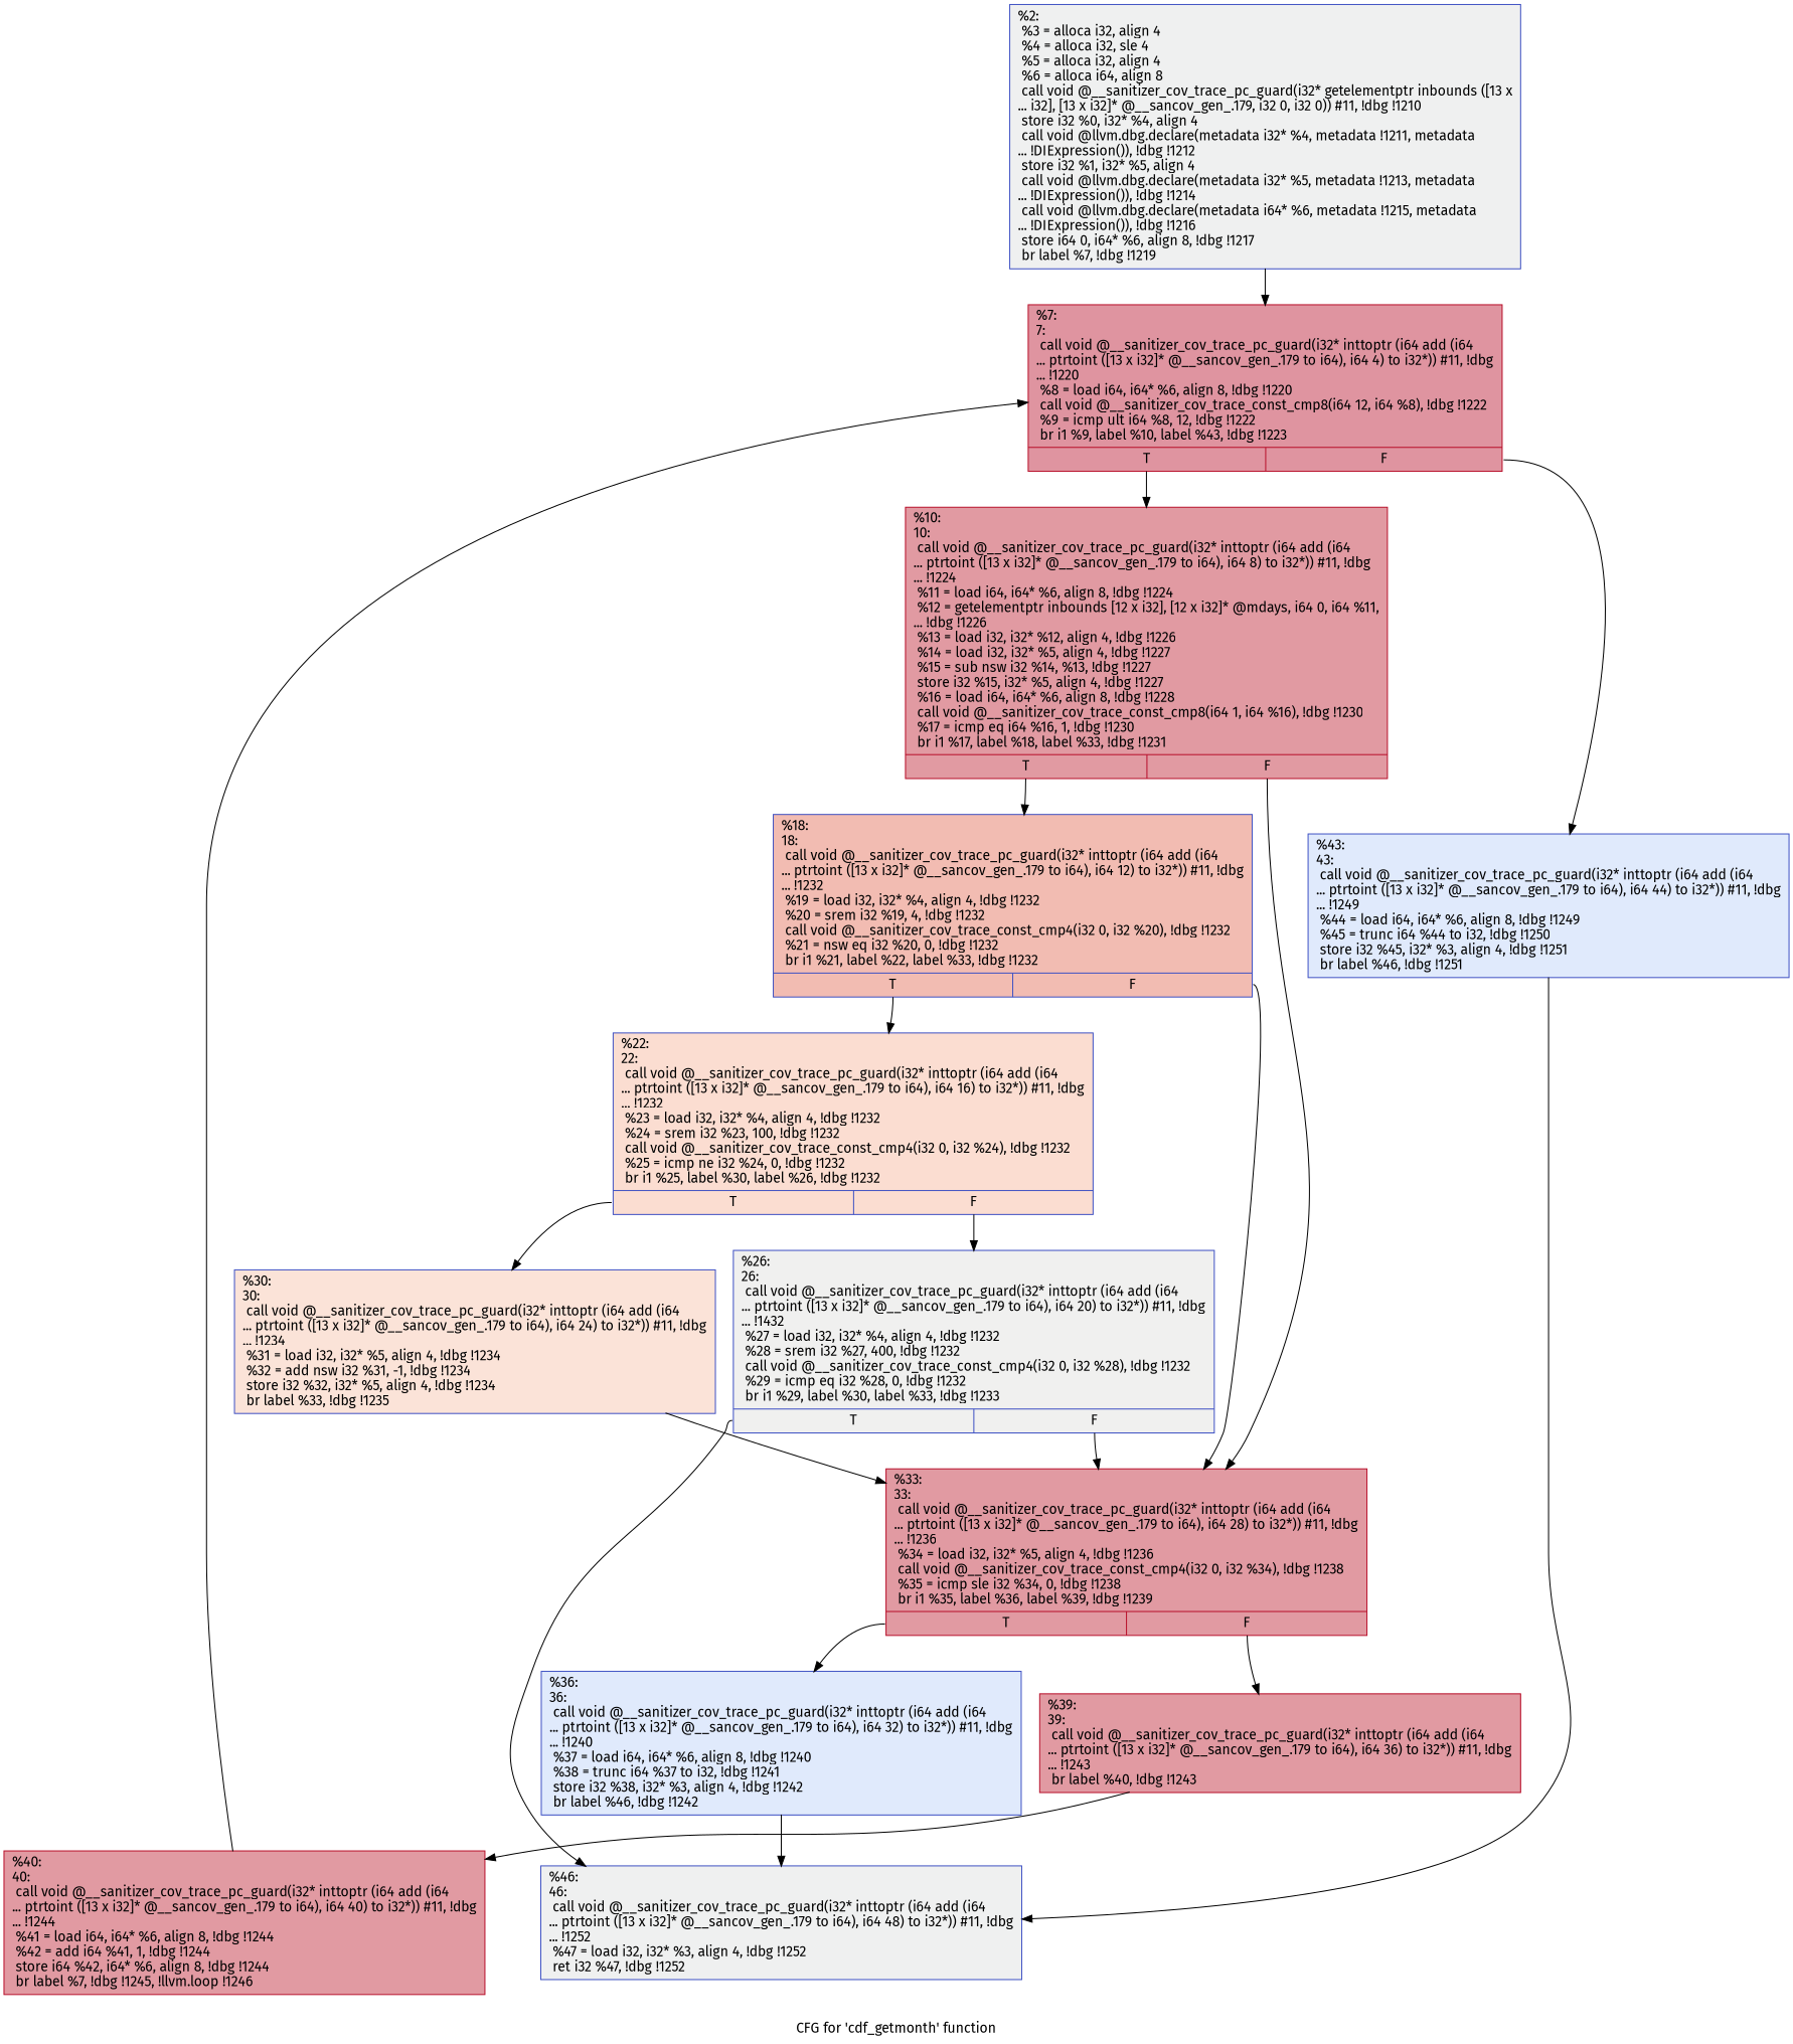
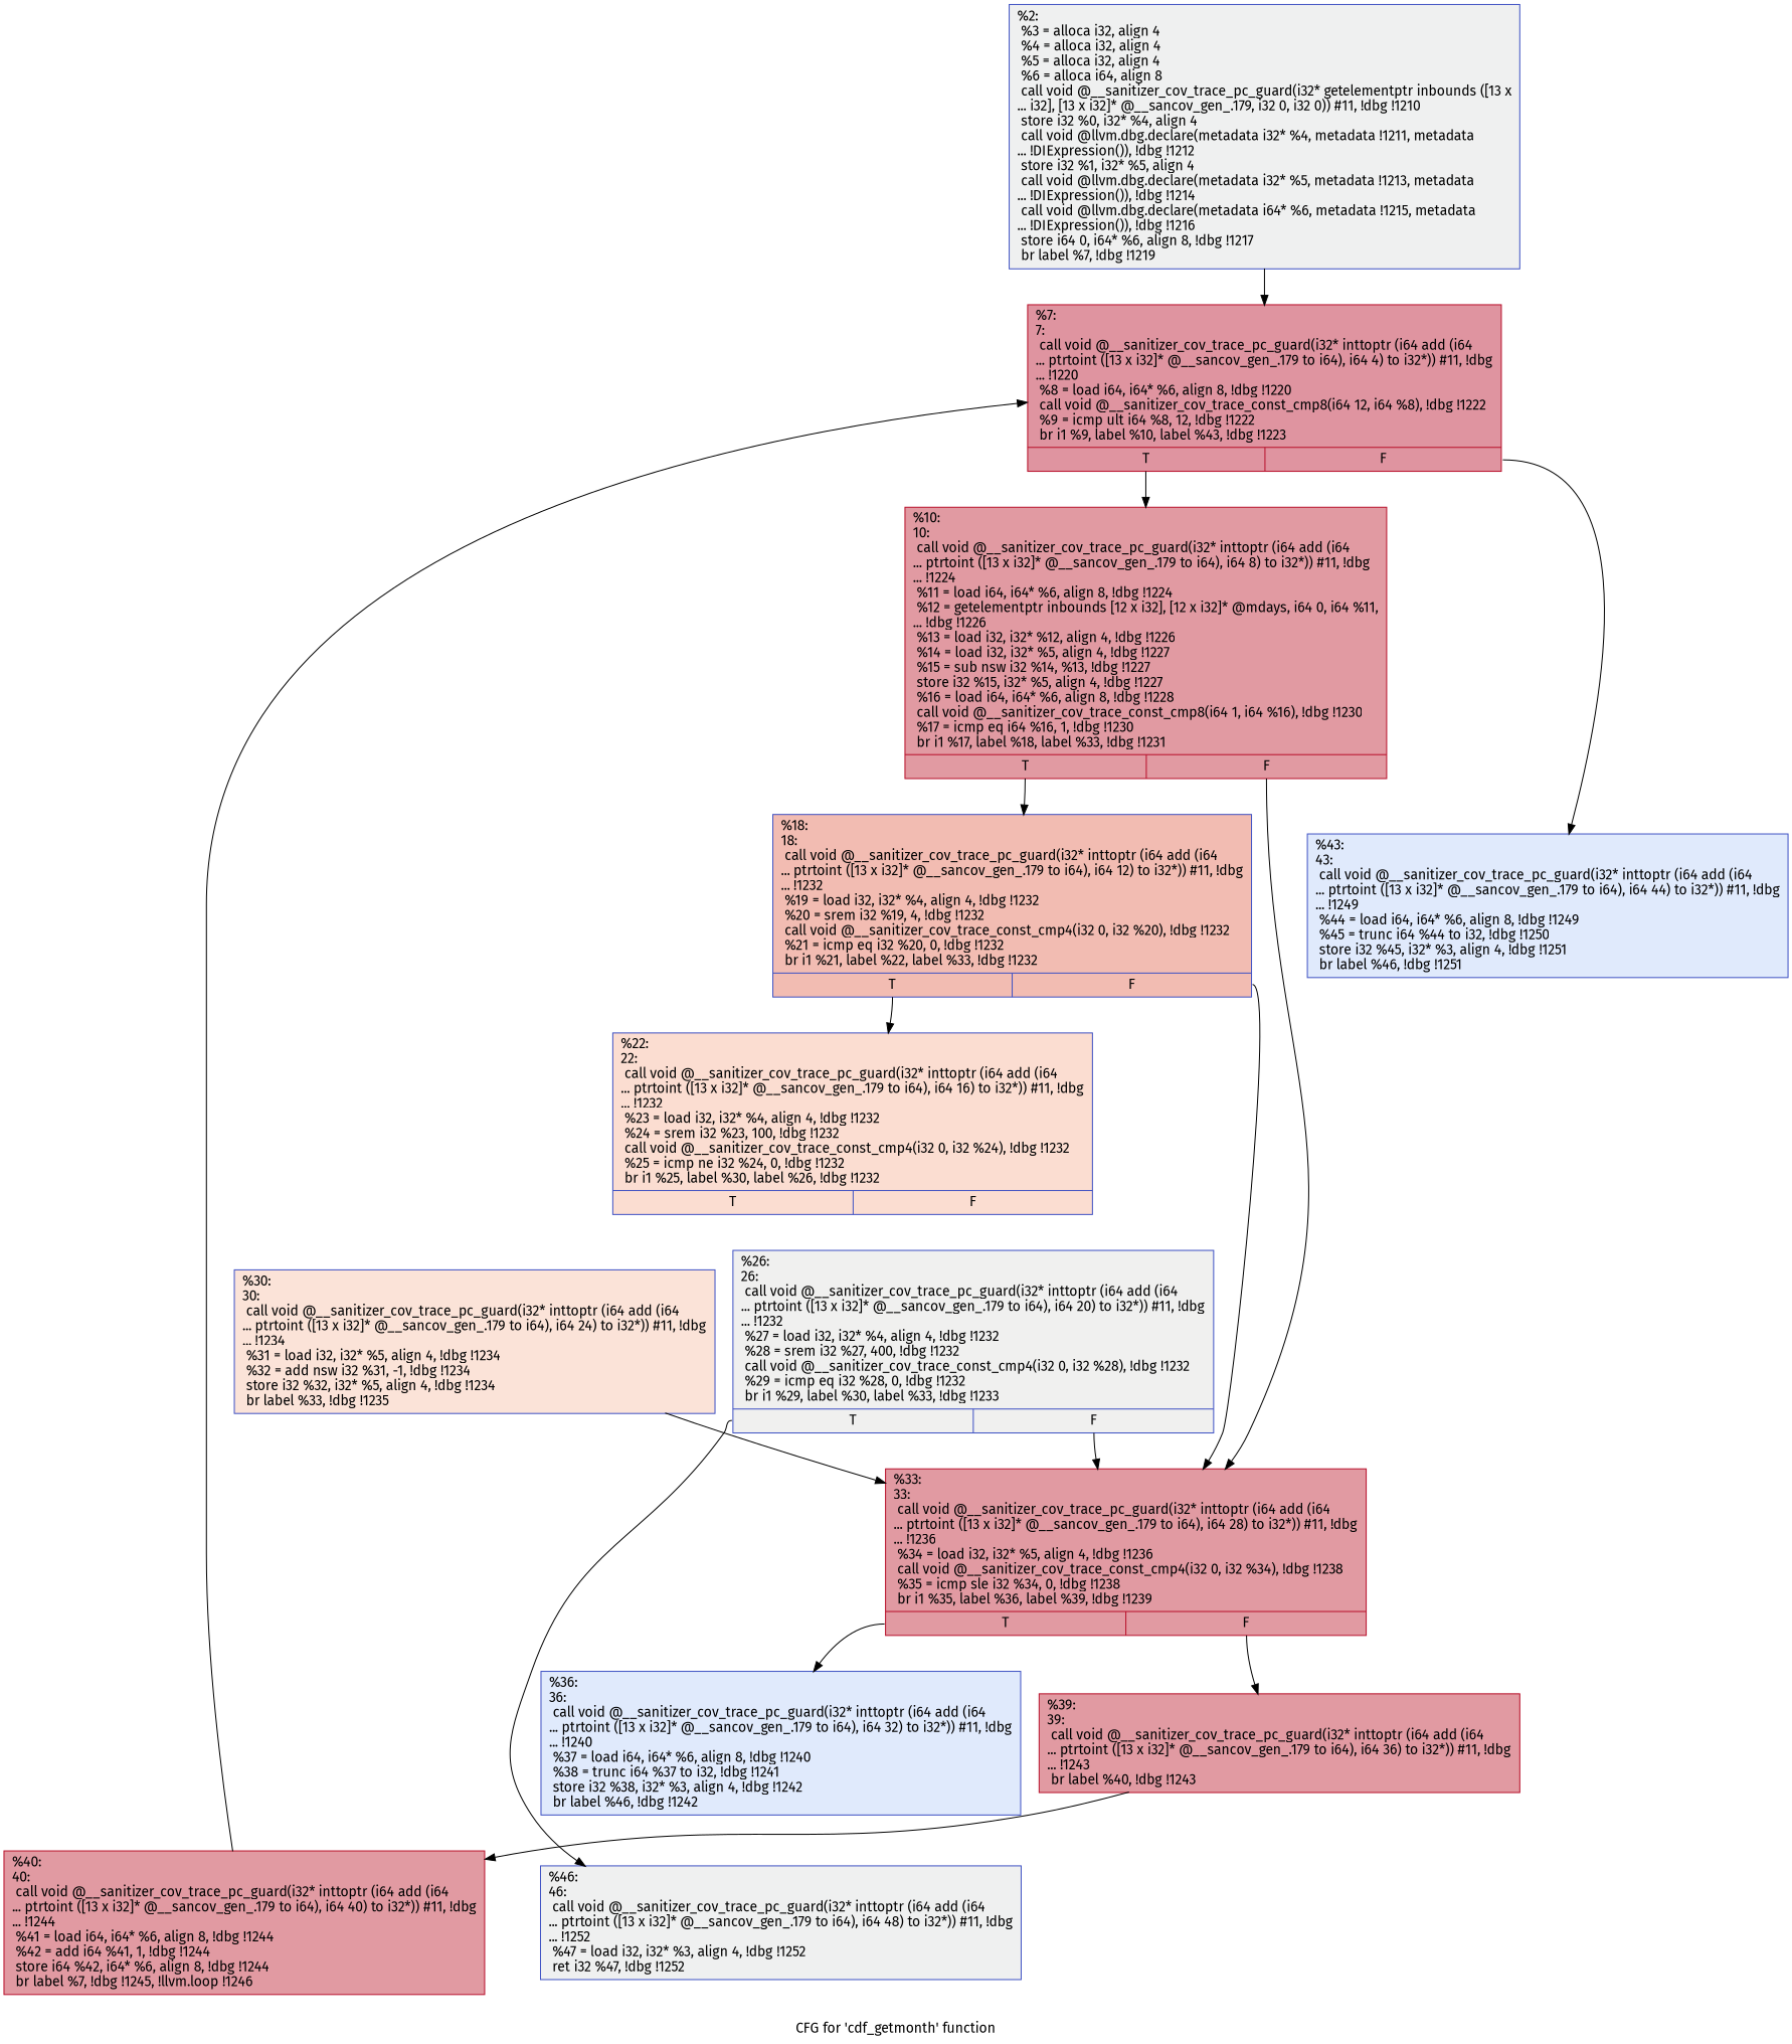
  digraph {
    fontname="Fira Sans"
    label="CFG for 'cdf_getmonth' function"
    node [color="#3d50c3ff" fillcolor="#bb1b2c70" fontname="Fira Sans" shape=record style=filled]
    edge [fontname="Fira Sans"]
-   n1 [fillcolor="#dbdcde70" label="{%2:\l  %3 = alloca i32, align 4\l  %4 = alloca i32, sle 4\l  %5 = alloca i32, align 4\l  %6 = alloca i64, align 8\l  call void @__sanitizer_cov_trace_pc_guard(i32* getelementptr inbounds ([13 x\l... i32], [13 x i32]* @__sancov_gen_.179, i32 0, i32 0)) #11, !dbg !1210\l  store i32 %0, i32* %4, align 4\l  call void @llvm.dbg.declare(metadata i32* %4, metadata !1211, metadata\l... !DIExpression()), !dbg !1212\l  store i32 %1, i32* %5, align 4\l  call void @llvm.dbg.declare(metadata i32* %5, metadata !1213, metadata\l... !DIExpression()), !dbg !1214\l  call void @llvm.dbg.declare(metadata i64* %6, metadata !1215, metadata\l... !DIExpression()), !dbg !1216\l  store i64 0, i64* %6, align 8, !dbg !1217\l  br label %7, !dbg !1219\l}"]
+   n1 [fillcolor="#dbdcde70" label="{%2:\l  %3 = alloca i32, align 4\l  %4 = alloca i32, align 4\l  %5 = alloca i32, align 4\l  %6 = alloca i64, align 8\l  call void @__sanitizer_cov_trace_pc_guard(i32* getelementptr inbounds ([13 x\l... i32], [13 x i32]* @__sancov_gen_.179, i32 0, i32 0)) #11, !dbg !1210\l  store i32 %0, i32* %4, align 4\l  call void @llvm.dbg.declare(metadata i32* %4, metadata !1211, metadata\l... !DIExpression()), !dbg !1212\l  store i32 %1, i32* %5, align 4\l  call void @llvm.dbg.declare(metadata i32* %5, metadata !1213, metadata\l... !DIExpression()), !dbg !1214\l  call void @llvm.dbg.declare(metadata i64* %6, metadata !1215, metadata\l... !DIExpression()), !dbg !1216\l  store i64 0, i64* %6, align 8, !dbg !1217\l  br label %7, !dbg !1219\l}"]
    n2 [color="#b70d28ff" fillcolor="#b70d2870" label="{%7:\l7:                                                \l  call void @__sanitizer_cov_trace_pc_guard(i32* inttoptr (i64 add (i64\l... ptrtoint ([13 x i32]* @__sancov_gen_.179 to i64), i64 4) to i32*)) #11, !dbg\l... !1220\l  %8 = load i64, i64* %6, align 8, !dbg !1220\l  call void @__sanitizer_cov_trace_const_cmp8(i64 12, i64 %8), !dbg !1222\l  %9 = icmp ult i64 %8, 12, !dbg !1222\l  br i1 %9, label %10, label %43, !dbg !1223\l|{<s0>T|<s1>F}}"]
    n3 [color="#b70d28ff" label="{%10:\l10:                                               \l  call void @__sanitizer_cov_trace_pc_guard(i32* inttoptr (i64 add (i64\l... ptrtoint ([13 x i32]* @__sancov_gen_.179 to i64), i64 8) to i32*)) #11, !dbg\l... !1224\l  %11 = load i64, i64* %6, align 8, !dbg !1224\l  %12 = getelementptr inbounds [12 x i32], [12 x i32]* @mdays, i64 0, i64 %11,\l... !dbg !1226\l  %13 = load i32, i32* %12, align 4, !dbg !1226\l  %14 = load i32, i32* %5, align 4, !dbg !1227\l  %15 = sub nsw i32 %14, %13, !dbg !1227\l  store i32 %15, i32* %5, align 4, !dbg !1227\l  %16 = load i64, i64* %6, align 8, !dbg !1228\l  call void @__sanitizer_cov_trace_const_cmp8(i64 1, i64 %16), !dbg !1230\l  %17 = icmp eq i64 %16, 1, !dbg !1230\l  br i1 %17, label %18, label %33, !dbg !1231\l|{<s0>T|<s1>F}}"]
    n4 [fillcolor="#b9d0f970" label="{%43:\l43:                                               \l  call void @__sanitizer_cov_trace_pc_guard(i32* inttoptr (i64 add (i64\l... ptrtoint ([13 x i32]* @__sancov_gen_.179 to i64), i64 44) to i32*)) #11, !dbg\l... !1249\l  %44 = load i64, i64* %6, align 8, !dbg !1249\l  %45 = trunc i64 %44 to i32, !dbg !1250\l  store i32 %45, i32* %3, align 4, !dbg !1251\l  br label %46, !dbg !1251\l}"]
-   n5 [fillcolor="#e1675170" label="{%18:\l18:                                               \l  call void @__sanitizer_cov_trace_pc_guard(i32* inttoptr (i64 add (i64\l... ptrtoint ([13 x i32]* @__sancov_gen_.179 to i64), i64 12) to i32*)) #11, !dbg\l... !1232\l  %19 = load i32, i32* %4, align 4, !dbg !1232\l  %20 = srem i32 %19, 4, !dbg !1232\l  call void @__sanitizer_cov_trace_const_cmp4(i32 0, i32 %20), !dbg !1232\l  %21 = nsw eq i32 %20, 0, !dbg !1232\l  br i1 %21, label %22, label %33, !dbg !1232\l|{<s0>T|<s1>F}}"]
+   n5 [fillcolor="#e1675170" label="{%18:\l18:                                               \l  call void @__sanitizer_cov_trace_pc_guard(i32* inttoptr (i64 add (i64\l... ptrtoint ([13 x i32]* @__sancov_gen_.179 to i64), i64 12) to i32*)) #11, !dbg\l... !1232\l  %19 = load i32, i32* %4, align 4, !dbg !1232\l  %20 = srem i32 %19, 4, !dbg !1232\l  call void @__sanitizer_cov_trace_const_cmp4(i32 0, i32 %20), !dbg !1232\l  %21 = icmp eq i32 %20, 0, !dbg !1232\l  br i1 %21, label %22, label %33, !dbg !1232\l|{<s0>T|<s1>F}}"]
    n6 [color="#b70d28ff" label="{%33:\l33:                                               \l  call void @__sanitizer_cov_trace_pc_guard(i32* inttoptr (i64 add (i64\l... ptrtoint ([13 x i32]* @__sancov_gen_.179 to i64), i64 28) to i32*)) #11, !dbg\l... !1236\l  %34 = load i32, i32* %5, align 4, !dbg !1236\l  call void @__sanitizer_cov_trace_const_cmp4(i32 0, i32 %34), !dbg !1238\l  %35 = icmp sle i32 %34, 0, !dbg !1238\l  br i1 %35, label %36, label %39, !dbg !1239\l|{<s0>T|<s1>F}}"]
    n7 [fillcolor="#dbdcde70" label="{%46:\l46:                                               \l  call void @__sanitizer_cov_trace_pc_guard(i32* inttoptr (i64 add (i64\l... ptrtoint ([13 x i32]* @__sancov_gen_.179 to i64), i64 48) to i32*)) #11, !dbg\l... !1252\l  %47 = load i32, i32* %3, align 4, !dbg !1252\l  ret i32 %47, !dbg !1252\l}"]
    n8 [fillcolor="#f7b39670" label="{%22:\l22:                                               \l  call void @__sanitizer_cov_trace_pc_guard(i32* inttoptr (i64 add (i64\l... ptrtoint ([13 x i32]* @__sancov_gen_.179 to i64), i64 16) to i32*)) #11, !dbg\l... !1232\l  %23 = load i32, i32* %4, align 4, !dbg !1232\l  %24 = srem i32 %23, 100, !dbg !1232\l  call void @__sanitizer_cov_trace_const_cmp4(i32 0, i32 %24), !dbg !1232\l  %25 = icmp ne i32 %24, 0, !dbg !1232\l  br i1 %25, label %30, label %26, !dbg !1232\l|{<s0>T|<s1>F}}"]
    n9 [fillcolor="#b9d0f970" label="{%36:\l36:                                               \l  call void @__sanitizer_cov_trace_pc_guard(i32* inttoptr (i64 add (i64\l... ptrtoint ([13 x i32]* @__sancov_gen_.179 to i64), i64 32) to i32*)) #11, !dbg\l... !1240\l  %37 = load i64, i64* %6, align 8, !dbg !1240\l  %38 = trunc i64 %37 to i32, !dbg !1241\l  store i32 %38, i32* %3, align 4, !dbg !1242\l  br label %46, !dbg !1242\l}"]
    n10 [color="#b70d28ff" label="{%39:\l39:                                               \l  call void @__sanitizer_cov_trace_pc_guard(i32* inttoptr (i64 add (i64\l... ptrtoint ([13 x i32]* @__sancov_gen_.179 to i64), i64 36) to i32*)) #11, !dbg\l... !1243\l  br label %40, !dbg !1243\l}"]
    n11 [fillcolor="#f6bfa670" label="{%30:\l30:                                               \l  call void @__sanitizer_cov_trace_pc_guard(i32* inttoptr (i64 add (i64\l... ptrtoint ([13 x i32]* @__sancov_gen_.179 to i64), i64 24) to i32*)) #11, !dbg\l... !1234\l  %31 = load i32, i32* %5, align 4, !dbg !1234\l  %32 = add nsw i32 %31, -1, !dbg !1234\l  store i32 %32, i32* %5, align 4, !dbg !1234\l  br label %33, !dbg !1235\l}"]
-   n12 [fillcolor="#dedcdb70" label="{%26:\l26:                                               \l  call void @__sanitizer_cov_trace_pc_guard(i32* inttoptr (i64 add (i64\l... ptrtoint ([13 x i32]* @__sancov_gen_.179 to i64), i64 20) to i32*)) #11, !dbg\l... !1432\l  %27 = load i32, i32* %4, align 4, !dbg !1232\l  %28 = srem i32 %27, 400, !dbg !1232\l  call void @__sanitizer_cov_trace_const_cmp4(i32 0, i32 %28), !dbg !1232\l  %29 = icmp eq i32 %28, 0, !dbg !1232\l  br i1 %29, label %30, label %33, !dbg !1233\l|{<s0>T|<s1>F}}"]
+   n12 [fillcolor="#dedcdb70" label="{%26:\l26:                                               \l  call void @__sanitizer_cov_trace_pc_guard(i32* inttoptr (i64 add (i64\l... ptrtoint ([13 x i32]* @__sancov_gen_.179 to i64), i64 20) to i32*)) #11, !dbg\l... !1232\l  %27 = load i32, i32* %4, align 4, !dbg !1232\l  %28 = srem i32 %27, 400, !dbg !1232\l  call void @__sanitizer_cov_trace_const_cmp4(i32 0, i32 %28), !dbg !1232\l  %29 = icmp eq i32 %28, 0, !dbg !1232\l  br i1 %29, label %30, label %33, !dbg !1233\l|{<s0>T|<s1>F}}"]
    n13 [color="#b70d28ff" label="{%40:\l40:                                               \l  call void @__sanitizer_cov_trace_pc_guard(i32* inttoptr (i64 add (i64\l... ptrtoint ([13 x i32]* @__sancov_gen_.179 to i64), i64 40) to i32*)) #11, !dbg\l... !1244\l  %41 = load i64, i64* %6, align 8, !dbg !1244\l  %42 = add i64 %41, 1, !dbg !1244\l  store i64 %42, i64* %6, align 8, !dbg !1244\l  br label %7, !dbg !1245, !llvm.loop !1246\l}"]
    n1 -> n2
    n2 -> n3 [tailport=s0]
    n2 -> n4 [tailport=s1]
    n3 -> n5 [tailport=s0]
    n3 -> n6 [tailport=s1]
-   n4 -> n7
    n5 -> n6 [tailport=s1]
    n5 -> n8 [tailport=s0]
    n6 -> n9 [tailport=s0]
    n6 -> n10 [tailport=s1]
-   n8 -> n11 [tailport=s0]
-   n8 -> n12 [tailport=s1]
-   n9 -> n7
    n10 -> n13
    n11 -> n6
    n12 -> n6 [tailport=s1]
    n12 -> n7 [tailport=s0]
    n13 -> n2
  }
